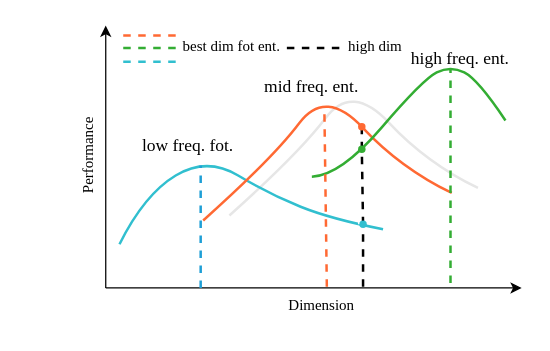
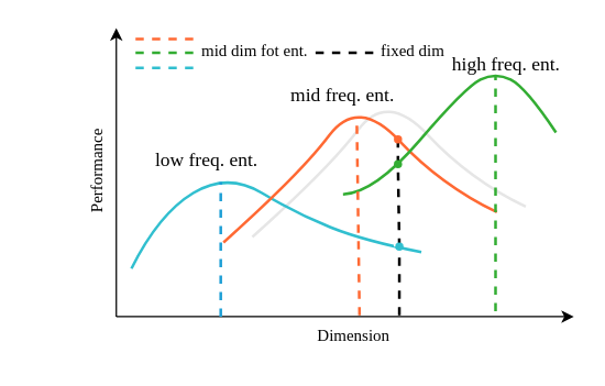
  <mxCell id="0" />
  <mxCell id="1" parent="0" />
  <mxCell id="2" value="" style="endArrow=none;html=1;rounded=0;curved=1;strokeColor=#E6E6E6;targetPerimeterSpacing=1;strokeWidth=2;" edge="1" parent="1"><mxGeometry width="50" height="50" relative="1" as="geometry"><mxPoint x="183" y="172" as="sourcePoint" /><mxPoint x="382" y="150" as="targetPoint" /><Array as="points"><mxPoint x="239" y="122" /><mxPoint x="281" y="66" /><mxPoint x="341" y="130" /></Array></mxGeometry></mxCell>
  <mxCell id="3" value="" style="endArrow=classic;html=1;rounded=0;" edge="1" parent="1"><mxGeometry width="50" height="50" relative="1" as="geometry"><mxPoint x="84" y="230" as="sourcePoint" /><mxPoint x="417" y="230" as="targetPoint" /></mxGeometry></mxCell>
  <mxCell id="4" value="" style="endArrow=classic;html=1;rounded=0;" edge="1" parent="1"><mxGeometry width="50" height="50" relative="1" as="geometry"><mxPoint x="84" y="230" as="sourcePoint" /><mxPoint x="84" y="20" as="targetPoint" /><Array as="points" /></mxGeometry></mxCell>
  <mxCell id="5" value="" style="endArrow=none;html=1;rounded=0;curved=1;strokeColor=#31BFCF;endSize=15;targetPerimeterSpacing=1;sourcePerimeterSpacing=10;startSize=15;shadow=0;arcSize=25;strokeWidth=2;" edge="1" parent="1"><mxGeometry width="50" height="50" relative="1" as="geometry"><mxPoint x="95" y="195" as="sourcePoint" /><mxPoint x="306" y="183" as="targetPoint" /><Array as="points"><mxPoint x="115" y="155" /><mxPoint x="165" y="125" /><mxPoint x="215" y="155" /><mxPoint x="265" y="175" /></Array></mxGeometry></mxCell>
  <mxCell id="6" value="" style="endArrow=none;html=1;rounded=0;curved=1;strokeColor=#FF6933;targetPerimeterSpacing=1;strokeWidth=2;" edge="1" parent="1"><mxGeometry width="50" height="50" relative="1" as="geometry"><mxPoint x="162" y="176" as="sourcePoint" /><mxPoint x="361" y="154" as="targetPoint" /><Array as="points"><mxPoint x="218" y="126" /><mxPoint x="260" y="70" /><mxPoint x="320" y="134" /></Array></mxGeometry></mxCell>
  <mxCell id="7" value="" style="endArrow=none;html=1;rounded=0;curved=1;strokeColor=#33AD33;targetPerimeterSpacing=10;endSize=10;metaEdit=0;sourcePerimeterSpacing=100;strokeWidth=2;" edge="1" parent="1"><mxGeometry width="50" height="50" relative="1" as="geometry"><mxPoint x="249" y="141" as="sourcePoint" /><mxPoint x="404" y="96" as="targetPoint" /><Array as="points"><mxPoint x="272" y="140" /><mxPoint x="338" y="63" /><mxPoint x="360" y="52" /><mxPoint x="382" y="63" /></Array></mxGeometry></mxCell>
  <mxCell id="8" value="" style="endArrow=none;html=1;rounded=0;strokeColor=#1E9FD6;dashed=1;strokeWidth=2;" edge="1" parent="1"><mxGeometry width="50" height="50" relative="1" as="geometry"><mxPoint x="160" y="230" as="sourcePoint" /><mxPoint x="160" y="132" as="targetPoint" /></mxGeometry></mxCell>
  <mxCell id="9" value="" style="endArrow=none;html=1;rounded=0;strokeColor=#FF6933;dashed=1;strokeWidth=2;" edge="1" parent="1"><mxGeometry width="50" height="50" relative="1" as="geometry"><mxPoint x="261" y="229" as="sourcePoint" /><mxPoint x="259" y="85" as="targetPoint" /></mxGeometry></mxCell>
  <mxCell id="10" value="" style="endArrow=none;html=1;rounded=0;strokeColor=#33AD33;dashed=1;strokeWidth=2;" edge="1" parent="1"><mxGeometry width="50" height="50" relative="1" as="geometry"><mxPoint x="360" y="226" as="sourcePoint" /><mxPoint x="360" y="54" as="targetPoint" /></mxGeometry></mxCell>
  <mxCell id="11" value="" style="endArrow=none;html=1;rounded=0;strokeColor=#FFFFFF;dashed=1;strokeWidth=2;" edge="1" parent="1"><mxGeometry width="50" height="50" relative="1" as="geometry"><mxPoint x="287" y="227" as="sourcePoint" /><mxPoint x="287" y="98" as="targetPoint" /></mxGeometry></mxCell>
- <mxCell id="12" value="&lt;font style=&quot;font-size: 14px;&quot; face=&quot;Times New Roman&quot;&gt;low freq. fot.&lt;/font&gt;" style="text;strokeColor=none;align=center;fillColor=none;html=1;verticalAlign=middle;whiteSpace=wrap;rounded=0;" vertex="1" parent="1"><mxGeometry x="100" y="102" width="100" height="30" as="geometry" /></mxCell>
+ <mxCell id="12" value="&lt;font style=&quot;font-size: 14px;&quot; face=&quot;Times New Roman&quot;&gt;low freq. ent.&lt;/font&gt;" style="text;strokeColor=none;align=center;fillColor=none;html=1;verticalAlign=middle;whiteSpace=wrap;rounded=0;" vertex="1" parent="1"><mxGeometry x="100" y="102" width="100" height="30" as="geometry" /></mxCell>
  <mxCell id="13" value="&lt;font style=&quot;font-size: 14px;&quot; face=&quot;Times New Roman&quot;&gt;mid freq. ent.&lt;/font&gt;" style="text;strokeColor=none;align=center;fillColor=none;html=1;verticalAlign=middle;whiteSpace=wrap;rounded=0;" vertex="1" parent="1"><mxGeometry x="199" y="55" width="100" height="30" as="geometry" /></mxCell>
  <mxCell id="14" value="&lt;font style=&quot;font-size: 14px;&quot; face=&quot;Times New Roman&quot;&gt;high freq. ent.&lt;/font&gt;" style="text;strokeColor=none;align=center;fillColor=none;html=1;verticalAlign=middle;whiteSpace=wrap;rounded=0;" vertex="1" parent="1"><mxGeometry x="318" y="32" width="100" height="30" as="geometry" /></mxCell>
  <mxCell id="15" value="" style="endArrow=none;html=1;rounded=0;strokeColor=#FF6933;dashed=1;strokeWidth=2;" edge="1" parent="1"><mxGeometry width="50" height="50" relative="1" as="geometry"><mxPoint x="140" y="28" as="sourcePoint" /><mxPoint x="93" y="28" as="targetPoint" /></mxGeometry></mxCell>
  <mxCell id="16" value="" style="endArrow=none;html=1;rounded=0;strokeColor=#33AD33;dashed=1;strokeWidth=2;" edge="1" parent="1"><mxGeometry width="50" height="50" relative="1" as="geometry"><mxPoint x="140" y="38" as="sourcePoint" /><mxPoint x="93" y="38" as="targetPoint" /></mxGeometry></mxCell>
  <mxCell id="17" value="" style="endArrow=none;html=1;rounded=0;strokeColor=#31BFCF;dashed=1;strokeWidth=2;" edge="1" parent="1"><mxGeometry width="50" height="50" relative="1" as="geometry"><mxPoint x="140" y="49" as="sourcePoint" /><mxPoint x="93" y="49" as="targetPoint" /></mxGeometry></mxCell>
- <mxCell id="18" value="&lt;font face=&quot;Times New Roman&quot;&gt;best dim fot ent.&lt;/font&gt;" style="text;strokeColor=none;align=center;fillColor=none;html=1;verticalAlign=middle;whiteSpace=wrap;rounded=0;" vertex="1" parent="1"><mxGeometry x="135" y="22" width="100" height="30" as="geometry" /></mxCell>
+ <mxCell id="18" value="&lt;font face=&quot;Times New Roman&quot;&gt;mid dim fot ent.&lt;/font&gt;" style="text;strokeColor=none;align=center;fillColor=none;html=1;verticalAlign=middle;whiteSpace=wrap;rounded=0;" vertex="1" parent="1"><mxGeometry x="135" y="22" width="100" height="30" as="geometry" /></mxCell>
  <mxCell id="19" value="" style="endArrow=none;html=1;rounded=0;strokeColor=#FFFFFF;dashed=1;strokeWidth=2;" edge="1" parent="1"><mxGeometry width="50" height="50" relative="1" as="geometry"><mxPoint x="280" y="38" as="sourcePoint" /><mxPoint x="233" y="38" as="targetPoint" /></mxGeometry></mxCell>
- <mxCell id="20" value="&lt;font face=&quot;Times New Roman&quot;&gt;high dim&lt;/font&gt;" style="text;strokeColor=none;align=center;fillColor=none;html=1;verticalAlign=middle;whiteSpace=wrap;rounded=0;" vertex="1" parent="1"><mxGeometry x="250" y="22" width="100" height="30" as="geometry" /></mxCell>
+ <mxCell id="20" value="&lt;font face=&quot;Times New Roman&quot;&gt;fixed dim&lt;/font&gt;" style="text;strokeColor=none;align=center;fillColor=none;html=1;verticalAlign=middle;whiteSpace=wrap;rounded=0;" vertex="1" parent="1"><mxGeometry x="250" y="22" width="100" height="30" as="geometry" /></mxCell>
  <mxCell id="21" value="" style="endArrow=none;html=1;rounded=0;strokeColor=#000000;dashed=1;strokeWidth=2;" edge="1" parent="1" source="24"><mxGeometry width="50" height="50" relative="1" as="geometry"><mxPoint x="290" y="229" as="sourcePoint" /><mxPoint x="289" y="102" as="targetPoint" /></mxGeometry></mxCell>
  <mxCell id="22" value="" style="endArrow=none;html=1;rounded=0;strokeColor=#000000;dashed=1;strokeWidth=2;" edge="1" parent="1"><mxGeometry width="50" height="50" relative="1" as="geometry"><mxPoint x="229" y="38" as="sourcePoint" /><mxPoint x="274" y="38" as="targetPoint" /></mxGeometry></mxCell>
  <mxCell id="23" value="" style="endArrow=none;html=1;rounded=0;strokeColor=#000000;dashed=1;strokeWidth=2;" edge="1" parent="1" source="26" target="24"><mxGeometry width="50" height="50" relative="1" as="geometry"><mxPoint x="290" y="229" as="sourcePoint" /><mxPoint x="289" y="102" as="targetPoint" /></mxGeometry></mxCell>
  <mxCell id="24" value="" style="shape=waypoint;fillStyle=solid;size=6;pointerEvents=1;points=[];fillColor=none;resizable=0;rotatable=0;perimeter=centerPerimeter;snapToPoint=1;strokeColor=#FF6933;" vertex="1" parent="1"><mxGeometry x="279" y="91" width="20" height="20" as="geometry" /></mxCell>
  <mxCell id="25" value="" style="endArrow=none;html=1;rounded=0;strokeColor=#000000;dashed=1;strokeWidth=2;" edge="1" parent="1" source="28" target="26"><mxGeometry width="50" height="50" relative="1" as="geometry"><mxPoint x="290" y="229" as="sourcePoint" /><mxPoint x="289" y="101" as="targetPoint" /></mxGeometry></mxCell>
  <mxCell id="26" value="" style="shape=waypoint;fillStyle=solid;size=6;pointerEvents=1;points=[];fillColor=none;resizable=0;rotatable=0;perimeter=centerPerimeter;snapToPoint=1;strokeColor=#33AD33;" vertex="1" parent="1"><mxGeometry x="279" y="109" width="20" height="20" as="geometry" /></mxCell>
  <mxCell id="27" value="" style="endArrow=none;html=1;rounded=0;strokeColor=#000000;dashed=1;strokeWidth=2;" edge="1" parent="1" target="28"><mxGeometry width="50" height="50" relative="1" as="geometry"><mxPoint x="290" y="229" as="sourcePoint" /><mxPoint x="289" y="119" as="targetPoint" /></mxGeometry></mxCell>
  <mxCell id="28" value="" style="shape=waypoint;fillStyle=solid;size=6;pointerEvents=1;points=[];fillColor=none;resizable=0;rotatable=0;perimeter=centerPerimeter;snapToPoint=1;strokeColor=#31BFCF;" vertex="1" parent="1"><mxGeometry x="280" y="169" width="20" height="20" as="geometry" /></mxCell>
  <mxCell id="29" value="&lt;font face=&quot;Times New Roman&quot;&gt;Performance&lt;/font&gt;" style="text;strokeColor=none;align=center;fillColor=none;html=1;verticalAlign=middle;whiteSpace=wrap;rounded=0;rotation=-90;" vertex="1" parent="1"><mxGeometry x="20" y="109" width="100" height="30" as="geometry" /></mxCell>
  <mxCell id="30" value="&lt;font face=&quot;Times New Roman&quot;&gt;Dimension&lt;/font&gt;" style="text;strokeColor=none;align=center;fillColor=none;html=1;verticalAlign=middle;whiteSpace=wrap;rounded=0;" vertex="1" parent="1"><mxGeometry x="207" y="229" width="100" height="30" as="geometry" /></mxCell>
